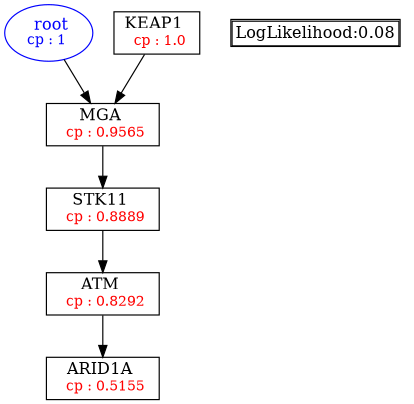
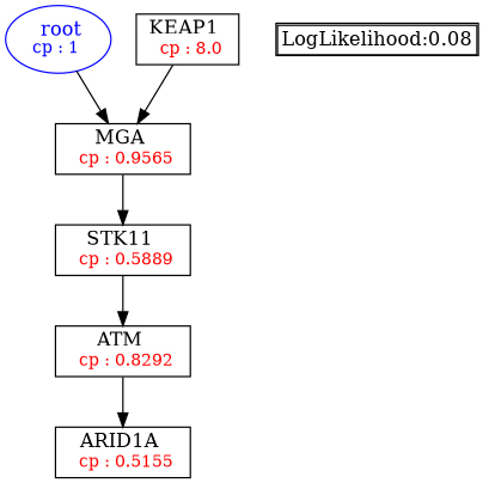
  digraph {
    fontsize=10
    node [shape=box]
    n1 [color=Blue label=<<font color='Blue'> root</font><br/><font color='Blue' POINT-SIZE='12'>cp : 1 </font>> shape=oval]
    n2 [label=<MGA <br/> <font color='Red' POINT-SIZE='12'> cp : 0.9565 </font>>]
-   n3 [label=<KEAP1 <br/> <font color='Red' POINT-SIZE='12'> cp : 1.0 </font>>]
-   n4 [label=<STK11 <br/> <font color='Red' POINT-SIZE='12'> cp : 0.8889 </font>>]
+   n3 [label=<KEAP1 <br/> <font color='Red' POINT-SIZE='12'> cp : 8.0 </font>>]
+   n4 [label=<STK11 <br/> <font color='Red' POINT-SIZE='12'> cp : 0.5889 </font>>]
    n5 [label=<ATM <br/> <font color='Red' POINT-SIZE='12'> cp : 0.8292 </font>>]
    n6 [label=<ARID1A <br/> <font color='Red' POINT-SIZE='12'> cp : 0.5155 </font>>]
    n7 [label=<<TABLE BORDER="1" CELLBORDER="1" CELLSPACING="0" >     <TR><TD ALIGN="LEFT">LogLikelihood:0.08</TD></TR>     </TABLE>> shape=plaintext]
    n1 -> n2
    n2 -> n4
    n3 -> n2
    n4 -> n5
    n5 -> n6
  }
